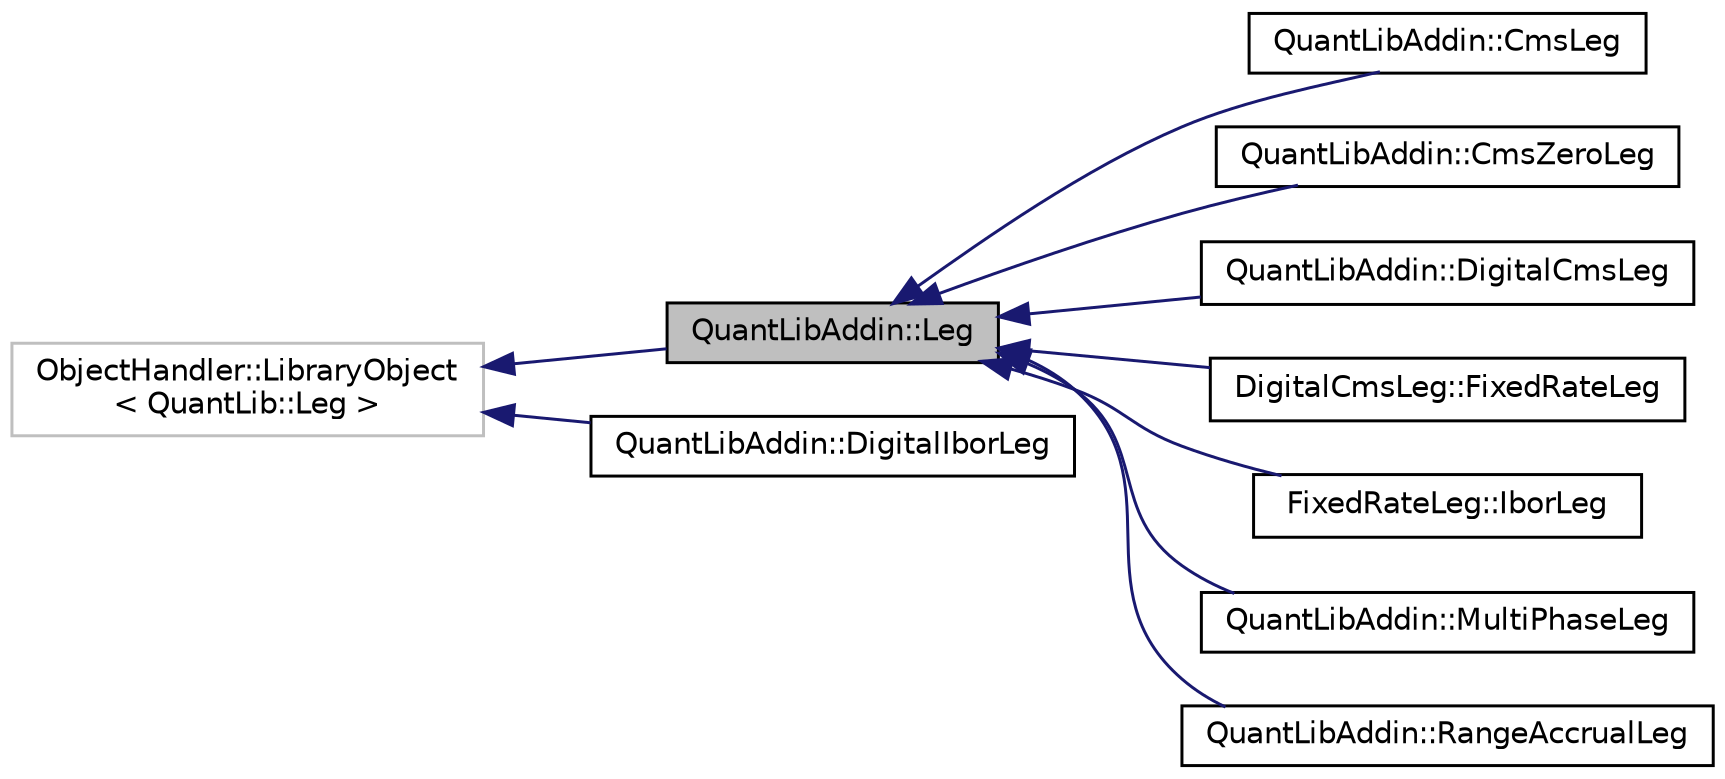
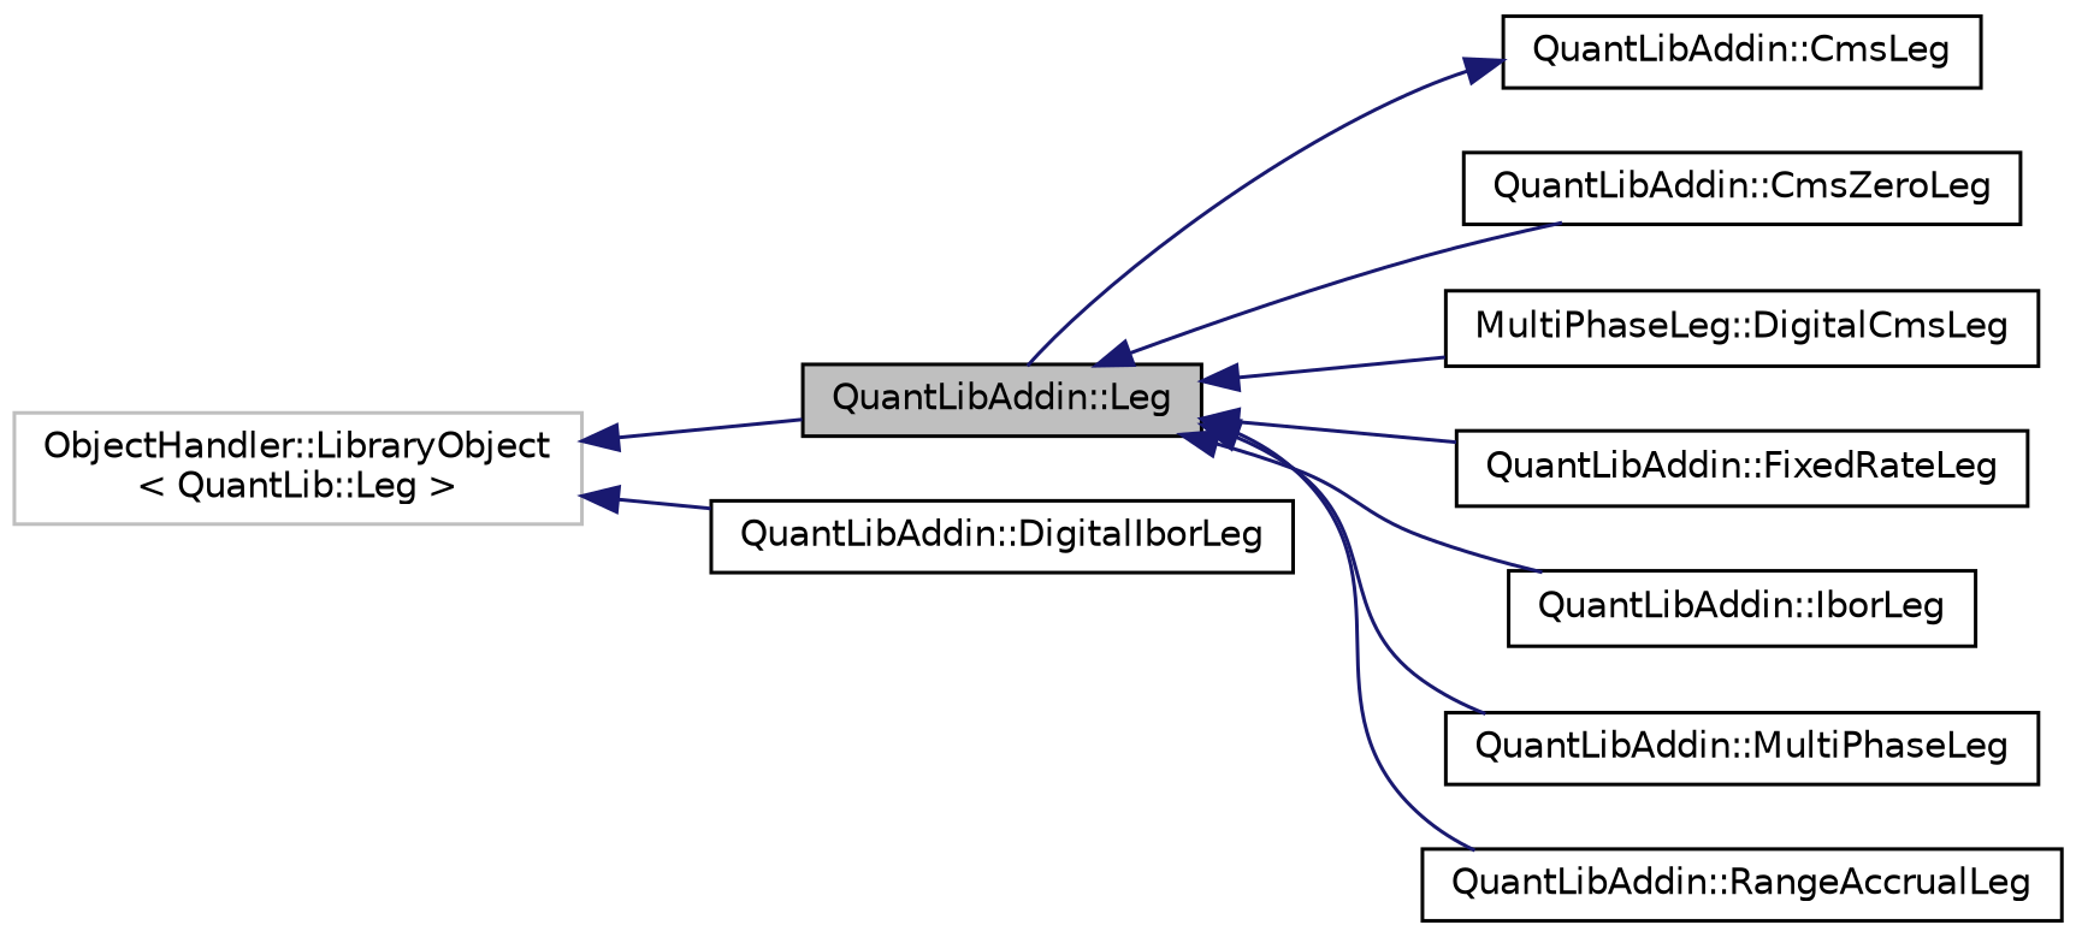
  digraph {
    rankdir=LR
    node [color=black fillcolor=white fontname=Helvetica fontsize=10 shape=record style=filled]
    edge [color=midnightblue dir=back fontname=Helvetica fontsize=10 labelfontname=Helvetica labelfontsize=10 style=solid]
    n1 [fillcolor=grey75 fontcolor=black height=0.2 label="QuantLibAddin::Leg" width=0.4]
    n2 [height=0.2 label="QuantLibAddin::CmsLeg" width=0.4]
    n3 [height=0.2 label="QuantLibAddin::CmsZeroLeg" width=0.4]
-   n4 [height=0.2 label="QuantLibAddin::DigitalCmsLeg" width=0.4]
-   n5 [height=0.2 label="DigitalCmsLeg::FixedRateLeg" width=0.4]
-   n6 [height=0.2 label="FixedRateLeg::IborLeg" width=0.4]
+   n4 [height=0.2 label="MultiPhaseLeg::DigitalCmsLeg" width=0.4]
+   n5 [height=0.2 label="QuantLibAddin::FixedRateLeg" width=0.4]
+   n6 [height=0.2 label="QuantLibAddin::IborLeg" width=0.4]
    n7 [height=0.2 label="QuantLibAddin::MultiPhaseLeg" width=0.4]
    n8 [height=0.2 label="QuantLibAddin::RangeAccrualLeg" width=0.4]
    n9 [height=0.2 label="QuantLibAddin::DigitalIborLeg" width=0.4]
    n10 [color=grey75 height=0.2 label="ObjectHandler::LibraryObject\l\< QuantLib::Leg \>" width=0.4]
-   n1 -> n2
+   n2 -> n1
    n1 -> n3
    n1 -> n4
    n1 -> n5
    n1 -> n6
    n1 -> n7
    n1 -> n8
    n10 -> n1
    n10 -> n9
  }
